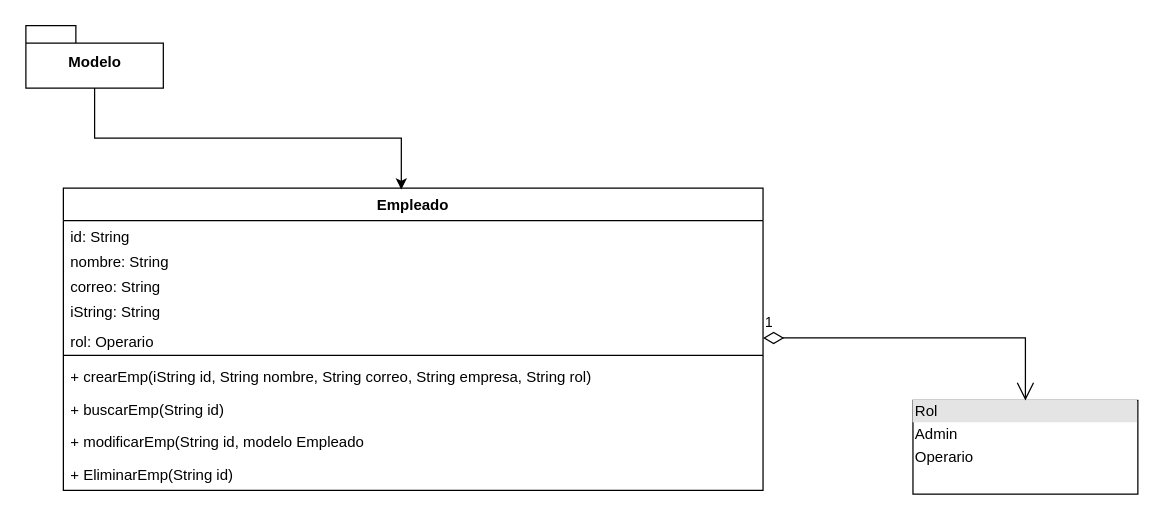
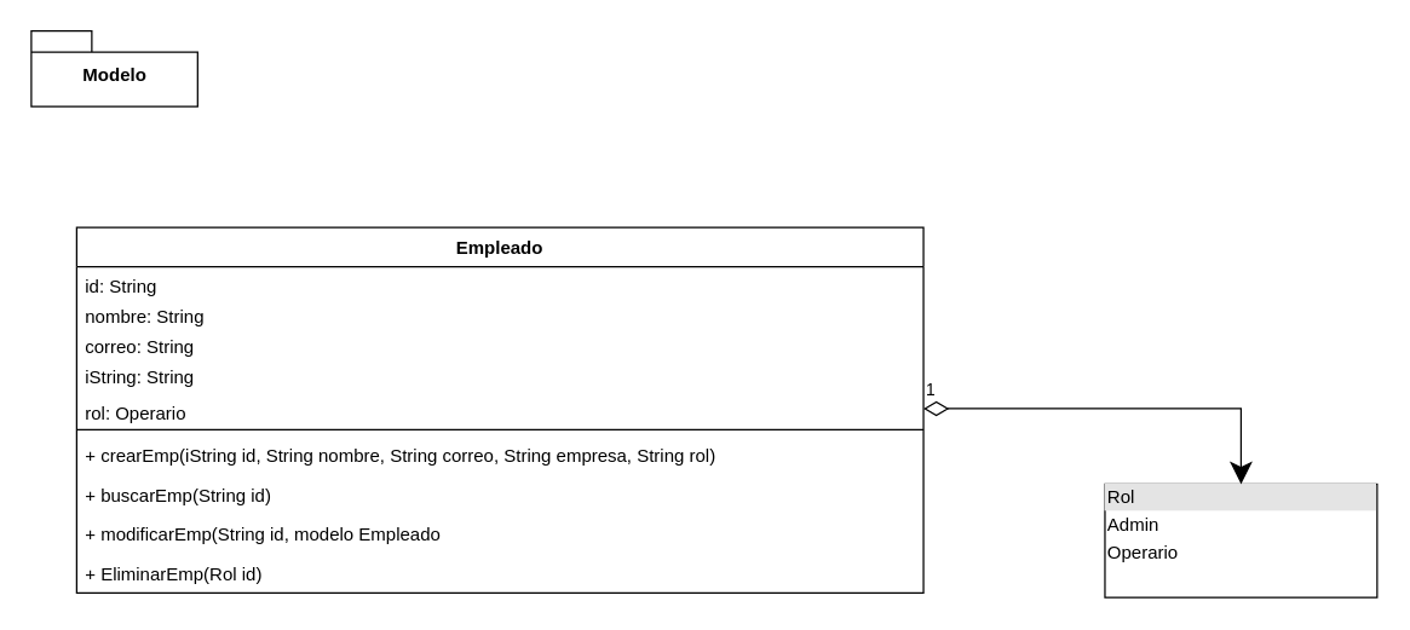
  <mxCell id="0" />
  <mxCell id="1" parent="0" />
  <mxCell id="2" value="Empleado" style="swimlane;fontStyle=1;align=center;verticalAlign=top;childLayout=stackLayout;horizontal=1;startSize=26;horizontalStack=0;resizeParent=1;resizeParentMax=0;resizeLast=0;collapsible=1;marginBottom=0;" vertex="1" parent="1"><mxGeometry x="50" y="150" width="560" height="242" as="geometry" /></mxCell>
  <mxCell id="3" value="id: String" style="text;align=left;verticalAlign=top;spacingLeft=4;spacingRight=4;overflow=hidden;rotatable=0;points=[[0,0.5],[1,0.5]];portConstraint=eastwest;" vertex="1" parent="2"><mxGeometry y="26" width="560" height="20" as="geometry" /></mxCell>
  <mxCell id="4" value="nombre: String" style="text;align=left;verticalAlign=top;spacingLeft=4;spacingRight=4;overflow=hidden;rotatable=0;points=[[0,0.5],[1,0.5]];portConstraint=eastwest;" vertex="1" parent="2"><mxGeometry y="46" width="560" height="20" as="geometry" /></mxCell>
  <mxCell id="5" value="correo: String&#10;" style="text;align=left;verticalAlign=top;spacingLeft=4;spacingRight=4;overflow=hidden;rotatable=0;points=[[0,0.5],[1,0.5]];portConstraint=eastwest;" vertex="1" parent="2"><mxGeometry y="66" width="560" height="20" as="geometry" /></mxCell>
  <mxCell id="6" value="iString: String" style="text;align=left;verticalAlign=top;spacingLeft=4;spacingRight=4;overflow=hidden;rotatable=0;points=[[0,0.5],[1,0.5]];portConstraint=eastwest;" vertex="1" parent="2"><mxGeometry y="86" width="560" height="24" as="geometry" /></mxCell>
  <mxCell id="7" value="rol: Operario" style="text;align=left;verticalAlign=top;spacingLeft=4;spacingRight=4;overflow=hidden;rotatable=0;points=[[0,0.5],[1,0.5]];portConstraint=eastwest;" vertex="1" parent="2"><mxGeometry y="110" width="560" height="20" as="geometry" /></mxCell>
  <mxCell id="8" value="" style="line;strokeWidth=1;fillColor=none;align=left;verticalAlign=middle;spacingTop=-1;spacingLeft=3;spacingRight=3;rotatable=0;labelPosition=right;points=[];portConstraint=eastwest;" vertex="1" parent="2"><mxGeometry y="130" width="560" height="8" as="geometry" /></mxCell>
  <mxCell id="9" value="+ crearEmp(iString id, String nombre, String correo, String empresa, String rol)" style="text;align=left;verticalAlign=top;spacingLeft=4;spacingRight=4;overflow=hidden;rotatable=0;points=[[0,0.5],[1,0.5]];portConstraint=eastwest;" vertex="1" parent="2"><mxGeometry y="138" width="560" height="26" as="geometry" /></mxCell>
  <mxCell id="10" value="+ buscarEmp(String id)" style="text;align=left;verticalAlign=top;spacingLeft=4;spacingRight=4;overflow=hidden;rotatable=0;points=[[0,0.5],[1,0.5]];portConstraint=eastwest;" vertex="1" parent="2"><mxGeometry y="164" width="560" height="26" as="geometry" /></mxCell>
  <mxCell id="11" value="+ modificarEmp(String id, modelo Empleado" style="text;align=left;verticalAlign=top;spacingLeft=4;spacingRight=4;overflow=hidden;rotatable=0;points=[[0,0.5],[1,0.5]];portConstraint=eastwest;" vertex="1" parent="2"><mxGeometry y="190" width="560" height="26" as="geometry" /></mxCell>
- <mxCell id="12" value="+ EliminarEmp(String id)" style="text;align=left;verticalAlign=top;spacingLeft=4;spacingRight=4;overflow=hidden;rotatable=0;points=[[0,0.5],[1,0.5]];portConstraint=eastwest;" vertex="1" parent="2"><mxGeometry y="216" width="560" height="26" as="geometry" /></mxCell>
- <mxCell id="13" style="edgeStyle=orthogonalEdgeStyle;rounded=0;orthogonalLoop=1;jettySize=auto;html=1;entryX=0.483;entryY=0.005;entryDx=0;entryDy=0;entryPerimeter=0;" edge="1" parent="1" source="14" target="2"><mxGeometry relative="1" as="geometry" /></mxCell>
+ <mxCell id="12" value="+ EliminarEmp(Rol id)" style="text;align=left;verticalAlign=top;spacingLeft=4;spacingRight=4;overflow=hidden;rotatable=0;points=[[0,0.5],[1,0.5]];portConstraint=eastwest;" vertex="1" parent="2"><mxGeometry y="216" width="560" height="26" as="geometry" /></mxCell>
  <mxCell id="14" value="Modelo" style="shape=folder;fontStyle=1;spacingTop=10;tabWidth=40;tabHeight=14;tabPosition=left;html=1;" vertex="1" parent="1"><mxGeometry x="20" y="20" width="110" height="50" as="geometry" /></mxCell>
  <mxCell id="15" value="&lt;div style=&quot;box-sizing:border-box;width:100%;background:#e4e4e4;padding:2px;&quot;&gt;Rol&lt;/div&gt;&lt;table style=&quot;width:100%;font-size:1em;&quot; cellpadding=&quot;2&quot; cellspacing=&quot;0&quot;&gt;&lt;tbody&gt;&lt;tr&gt;&lt;td&gt;Admin&lt;/td&gt;&lt;td&gt;&lt;br&gt;&lt;/td&gt;&lt;/tr&gt;&lt;tr&gt;&lt;td&gt;Operario&lt;/td&gt;&lt;td&gt;&lt;br&gt;&lt;/td&gt;&lt;/tr&gt;&lt;tr&gt;&lt;td&gt;&lt;br&gt;&lt;/td&gt;&lt;td&gt;&lt;br&gt;&lt;/td&gt;&lt;/tr&gt;&lt;/tbody&gt;&lt;/table&gt;" style="verticalAlign=top;align=left;overflow=fill;html=1;" vertex="1" parent="1"><mxGeometry x="730" y="320" width="180" height="75" as="geometry" /></mxCell>
- <mxCell id="16" value="1" style="endArrow=open;html=1;endSize=12;startArrow=diamondThin;startSize=14;startFill=0;edgeStyle=orthogonalEdgeStyle;align=left;verticalAlign=bottom;rounded=0;" edge="1" parent="1" source="7" target="15"><mxGeometry x="-1" y="3" relative="1" as="geometry"><mxPoint x="540" y="239.41" as="sourcePoint" /><mxPoint x="700" y="239.41" as="targetPoint" /></mxGeometry></mxCell>
+ <mxCell id="16" value="1" style="endArrow=classic;html=1;endSize=12;startArrow=diamondThin;startSize=14;startFill=0;edgeStyle=orthogonalEdgeStyle;align=left;verticalAlign=bottom;rounded=0;" edge="1" parent="1" source="7" target="15"><mxGeometry x="-1" y="3" relative="1" as="geometry"><mxPoint x="540" y="239.41" as="sourcePoint" /><mxPoint x="700" y="239.41" as="targetPoint" /></mxGeometry></mxCell>
